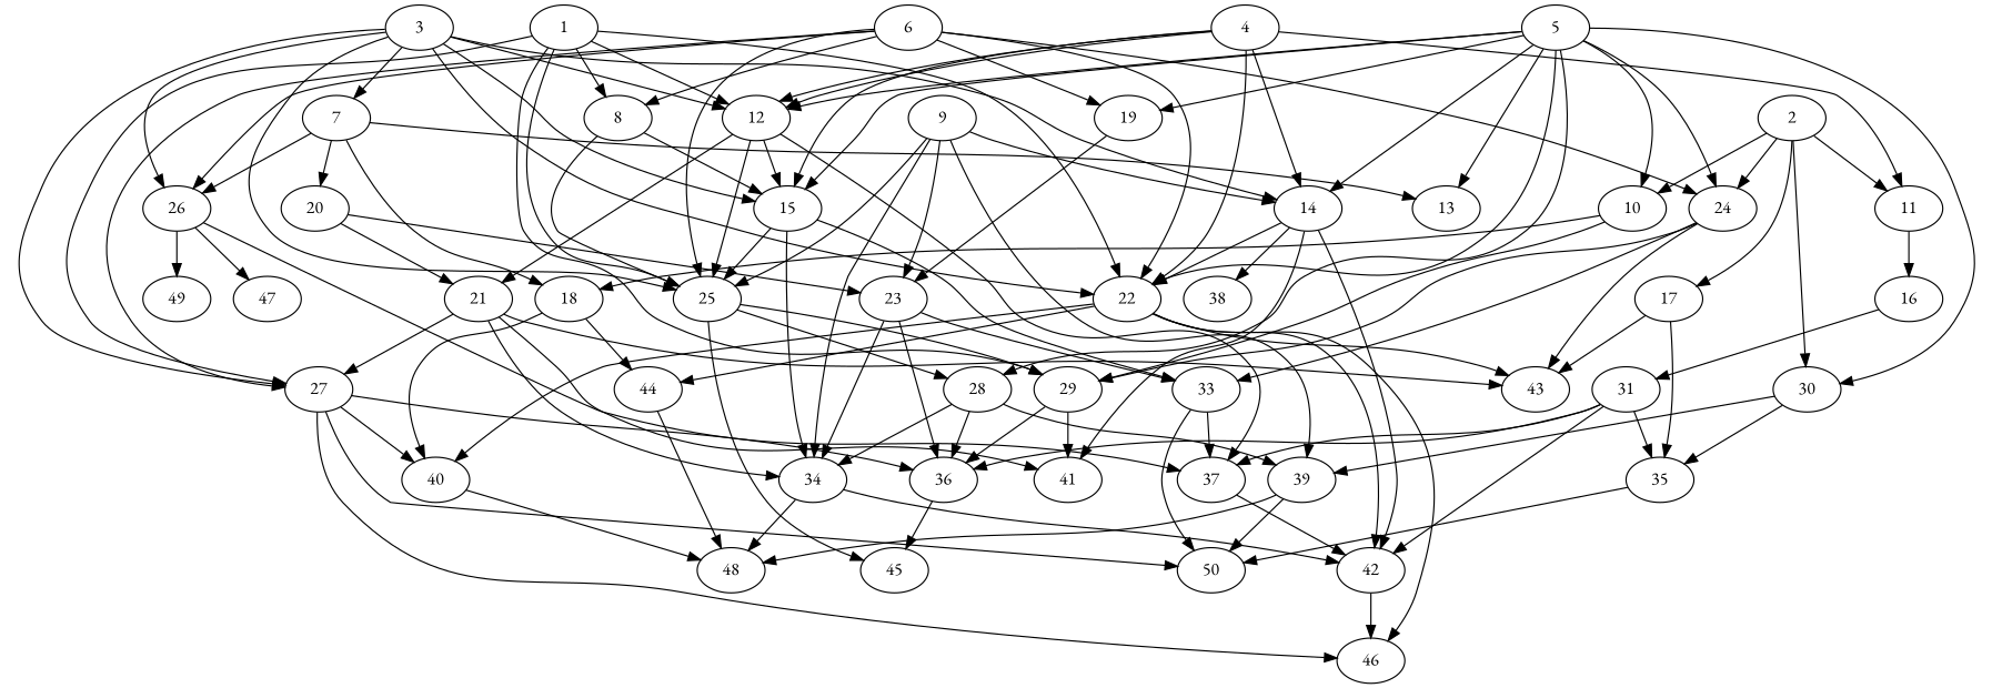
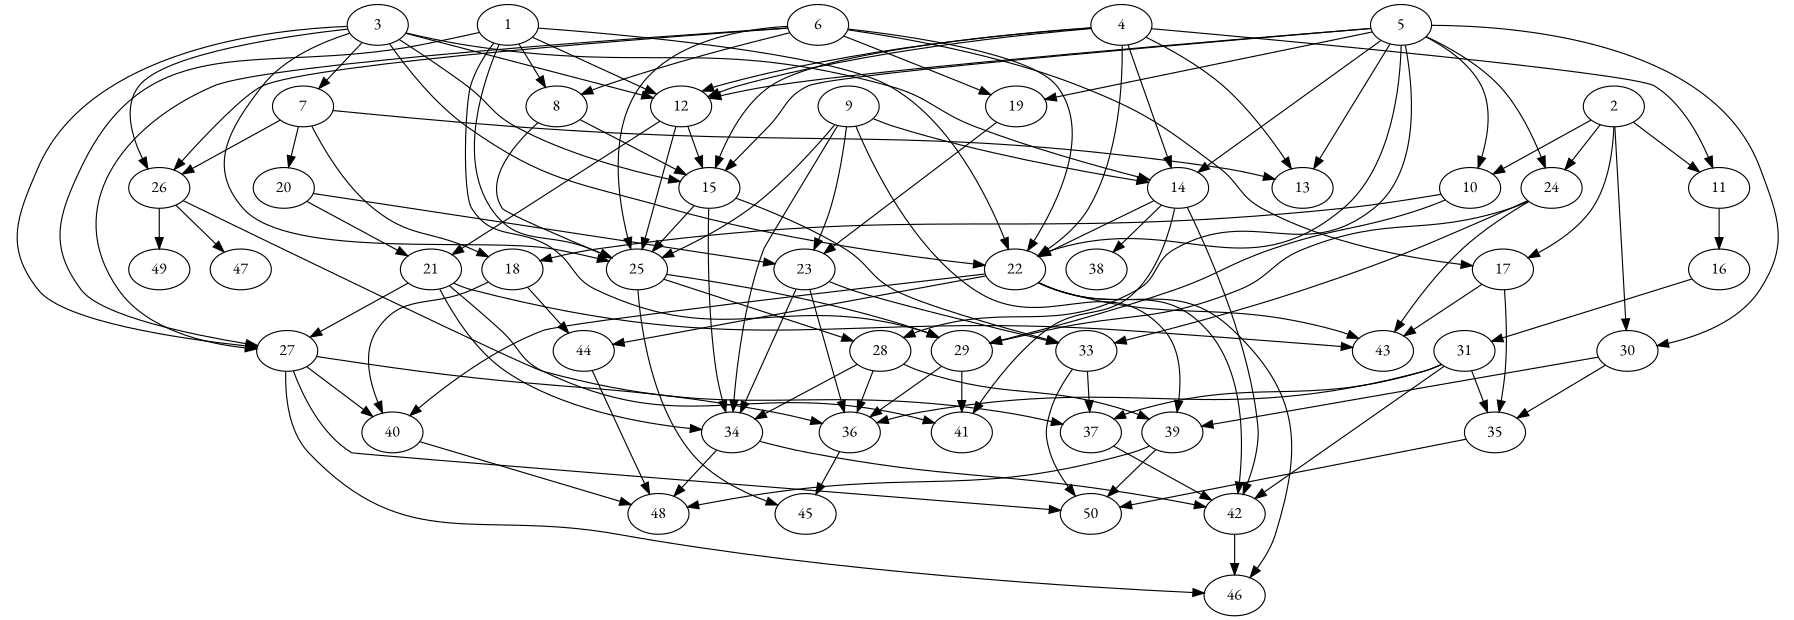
  digraph {
    fontname="EB Garamond"
    node [alpha=0.01 fontname="EB Garamond"]
    edge [fontname="EB Garamond"]
    1 [alpha=0.20]
    8 [alpha=0.13]
    12 [alpha=0.12]
    22
    25
    27 [alpha=0.07]
    29 [alpha=0.18]
    15 [alpha=0.04]
    21 [alpha=0.12]
    37 [alpha=0.19]
    42 [alpha=0.15]
    43
    40 [alpha=0.14]
    44 [alpha=0.06]
    46
    28 [alpha=0.07]
    45 [alpha=0.04]
    36 [alpha=0.17]
    50 [alpha=0.07]
    41 [alpha=0.16]
    33 [alpha=0.00]
    34 [alpha=0.17]
    14 [alpha=0.00]
    38 [alpha=0.19]
    48 [alpha=0.10]
    39 [alpha=0.02]
    10 [alpha=0.13]
    2
    11 [alpha=0.03]
    17 [alpha=0.07]
    24 [alpha=0.11]
    30 [alpha=0.17]
    18 [alpha=0.10]
    16 [alpha=0.06]
    35 [alpha=0.10]
    31 [alpha=0.03]
    3 [alpha=0.19]
    7 [alpha=0.09]
    26 [alpha=0.16]
    13 [alpha=0.11]
    20 [alpha=0.02]
    9 [alpha=0.02]
    23 [alpha=0.10]
    47 [alpha=0.13]
    49 [alpha=0.02]
    4
    5 [alpha=0.16]
    19 [alpha=0.15]
    6 [alpha=0.17]
    1 -> 8
    1 -> 12
    1 -> 22
    1 -> 25
    1 -> 27
    1 -> 29
    8 -> 25
    8 -> 15
    12 -> 25
    12 -> 15
    12 -> 21
-   12 -> 37
    22 -> 42
    22 -> 43
    22 -> 40
    22 -> 44
    22 -> 46
    25 -> 29
    25 -> 28
    25 -> 45
    27 -> 40
    27 -> 46
    27 -> 36
    27 -> 50
    29 -> 36
    29 -> 41
    15 -> 25
    15 -> 33
    15 -> 34
    21 -> 27
    21 -> 43
    21 -> 41
    21 -> 34
    37 -> 42
    42 -> 46
    40 -> 48
    44 -> 48
    28 -> 36
    28 -> 34
    28 -> 39
    36 -> 45
    33 -> 37
    33 -> 50
    34 -> 42
    34 -> 48
    14 -> 22
    14 -> 42
    14 -> 41
    14 -> 38
    39 -> 50
    39 -> 48
    10 -> 29
    10 -> 18
    2 -> 10
    2 -> 11
    2 -> 17
    2 -> 24
    2 -> 30
    11 -> 16
    17 -> 43
    17 -> 35
    24 -> 29
    24 -> 43
    24 -> 33
    30 -> 39
    30 -> 35
    18 -> 40
    18 -> 44
    16 -> 31
    35 -> 50
    31 -> 37
    31 -> 42
    31 -> 36
    31 -> 35
    3 -> 12
    3 -> 22
    3 -> 25
    3 -> 27
    3 -> 15
    3 -> 14
    3 -> 7
    3 -> 26
    7 -> 18
    7 -> 26
    7 -> 13
    7 -> 20
    26 -> 37
    26 -> 47
    26 -> 49
    20 -> 21
    20 -> 23
    9 -> 25
    9 -> 34
    9 -> 14
    9 -> 39
    9 -> 23
    23 -> 36
    23 -> 33
    23 -> 34
    4 -> 12
    4 -> 12
    4 -> 22
    4 -> 15
    4 -> 14
    4 -> 11
+   4 -> 13
    5 -> 12
    5 -> 22
    5 -> 15
    5 -> 28
    5 -> 14
    5 -> 10
    5 -> 24
    5 -> 30
    5 -> 13
    5 -> 19
    19 -> 23
    6 -> 8
    6 -> 22
    6 -> 25
    6 -> 27
-   6 -> 24
+   6 -> 17
    6 -> 26
    6 -> 19
  }
